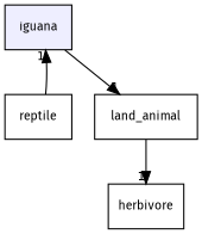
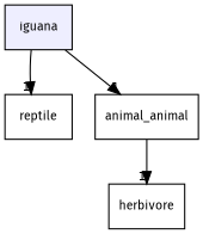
  digraph {
    compound=true
    fontname="Fira Sans"
    node [fontname="Fira Sans" fontsize=10 shape=box]
    edge [fontname="Fira Sans" headlabel=1 labeldistance=1.5 labelfontname=Helvetica labelfontsize=10]
    n1 [fillcolor="#eeeeff" label=iguana pencolor=black style=filled]
    n2 [label=reptile]
-   n3 [label=land_animal]
+   n3 [label=animal_animal]
    n4 [label=herbivore]
-   n2 -> n1
+   n1 -> n2
    n1 -> n3
    n3 -> n4
  }
